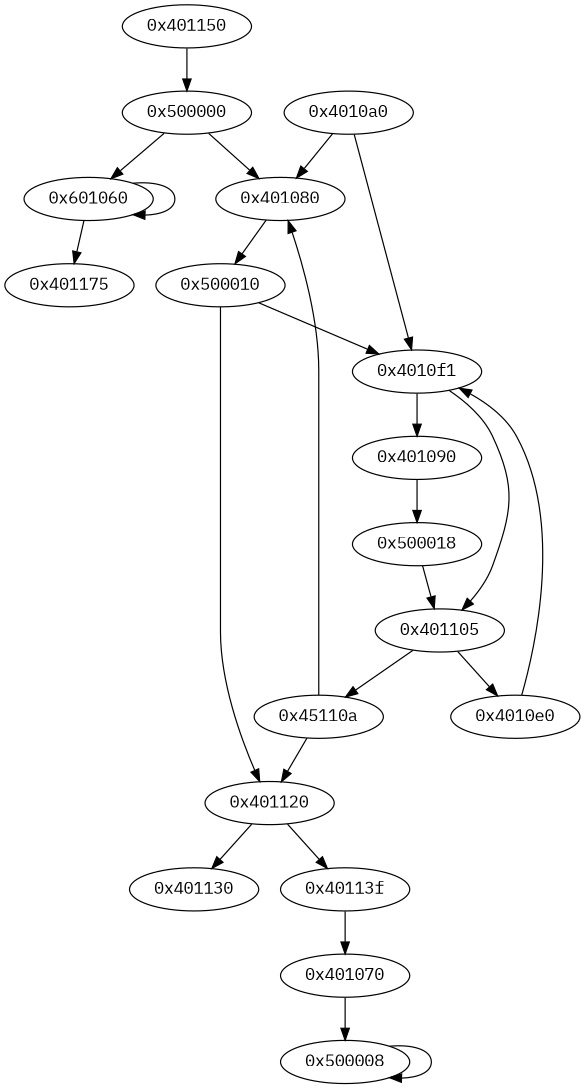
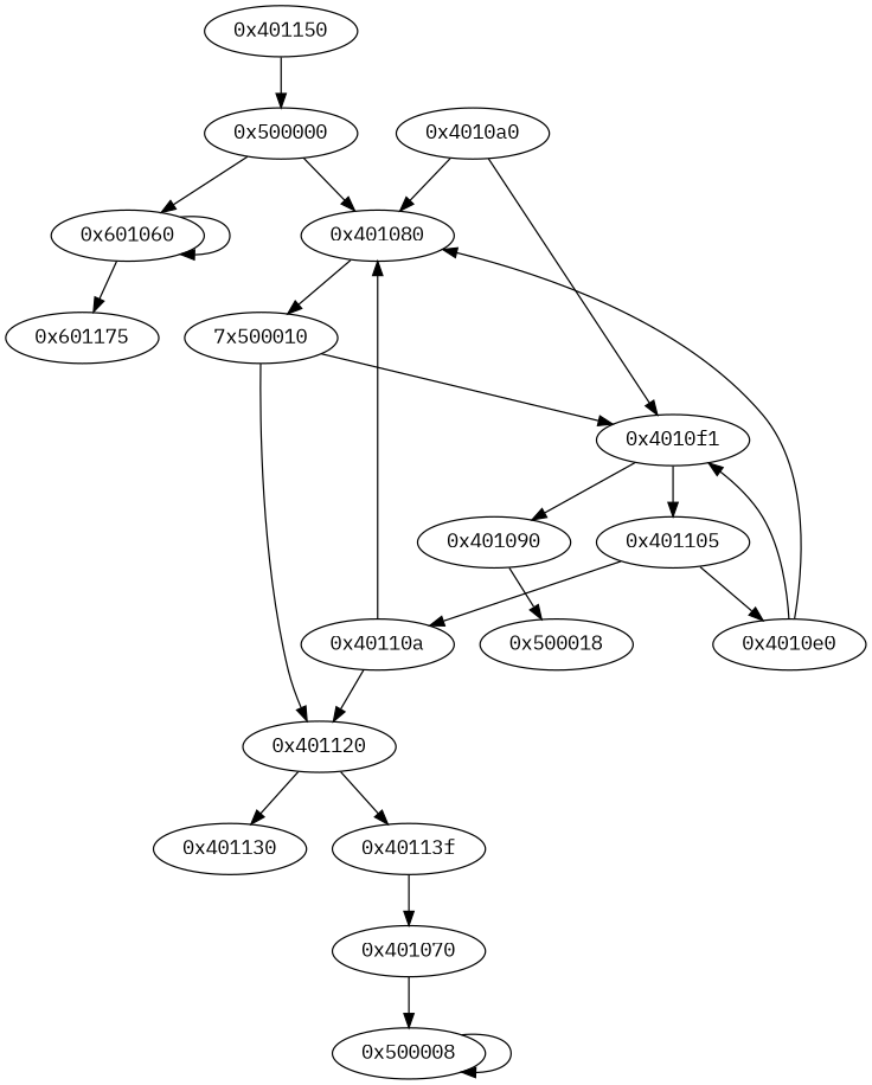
  digraph {
    fontname="IBM Plex Mono"
    node [fontname="IBM Plex Mono"]
    edge [fontname="IBM Plex Mono"]
    n1 [label="0x401150"]
    n2 [label="0x500000"]
    n3 [label="0x601060"]
    n4 [label="0x401080"]
    n5 [label="0x4010a0"]
    n6 [label="0x4010f1"]
-   n7 [label="0x401175"]
-   n8 [label="0x500010"]
+   n7 [label="0x601175"]
+   n8 [label="7x500010"]
    n9 [label="0x401090"]
    n10 [label="0x401105"]
    n11 [label="0x401120"]
    n12 [label="0x401130"]
    n13 [label="0x40113f"]
    n14 [label="0x500018"]
    n15 [label="0x4010e0"]
-   n16 [label="0x45110a"]
+   n16 [label="0x40110a"]
    n17 [label="0x401070"]
    n18 [label="0x500008"]
    n1 -> n2
    n2 -> n3
    n2 -> n4
    n3 -> n3
    n3 -> n7
    n4 -> n8
    n5 -> n4
    n5 -> n6
    n6 -> n9
    n6 -> n10
    n8 -> n6
    n8 -> n11
    n9 -> n14
    n10 -> n15
    n10 -> n16
    n11 -> n12
    n11 -> n13
    n13 -> n17
-   n14 -> n10
+   n15 -> n4
    n15 -> n6
    n16 -> n4
    n16 -> n11
    n17 -> n18
    n18 -> n18
  }
